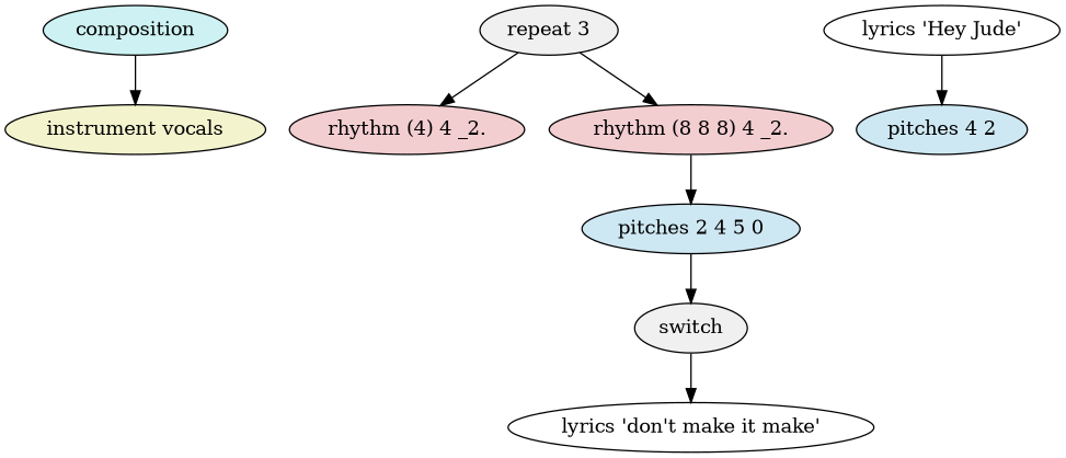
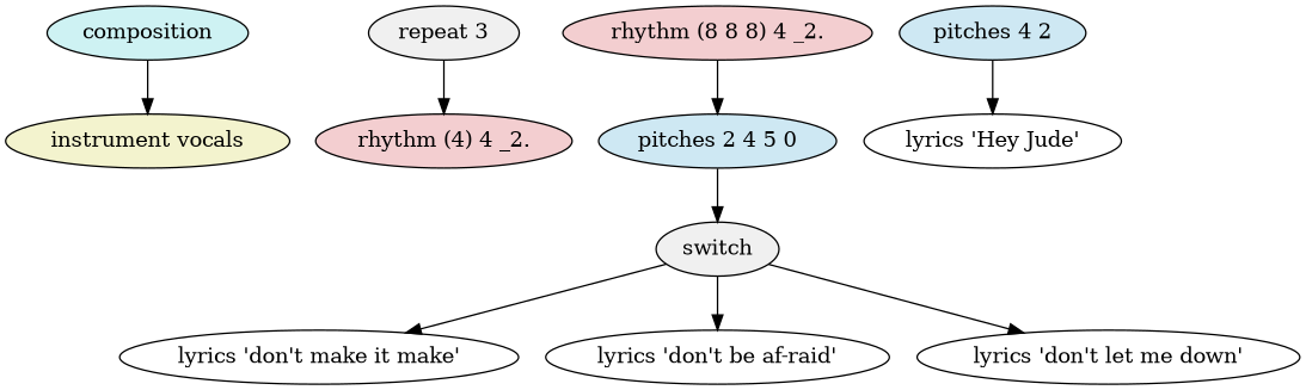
  digraph {
    ordering=out
    node [fillcolor=white style=filled]
    n1 [fillcolor="#cef2f3" label=composition]
    n2 [fillcolor="#f3f3ce" label="instrument vocals"]
    n3 [fillcolor="#f0f0f0" label="repeat 3"]
    n4 [fillcolor="#f3ced0" label="rhythm (4) 4 _2."]
    n5 [fillcolor="#f3ced0" label="rhythm (8 8 8) 4 _2."]
    n6 [fillcolor="#cee8f3" label="pitches 2 4 5 0"]
    n7 [fillcolor="#cee8f3" label="pitches 4 2"]
    n8 [label="lyrics 'Hey Jude'"]
    n9 [fillcolor="#f0f0f0" label=switch]
    n10 [label="lyrics 'don't make it make'"]
+   n11 [label="lyrics 'don't be af-raid'"]
+   n12 [label="lyrics 'don't let me down'"]
    n1 -> n2
    n3 -> n4
-   n3 -> n5
    n5 -> n6
    n6 -> n9
-   n8 -> n7
+   n7 -> n8
    n9 -> n10
+   n9 -> n11
+   n9 -> n12
  }
